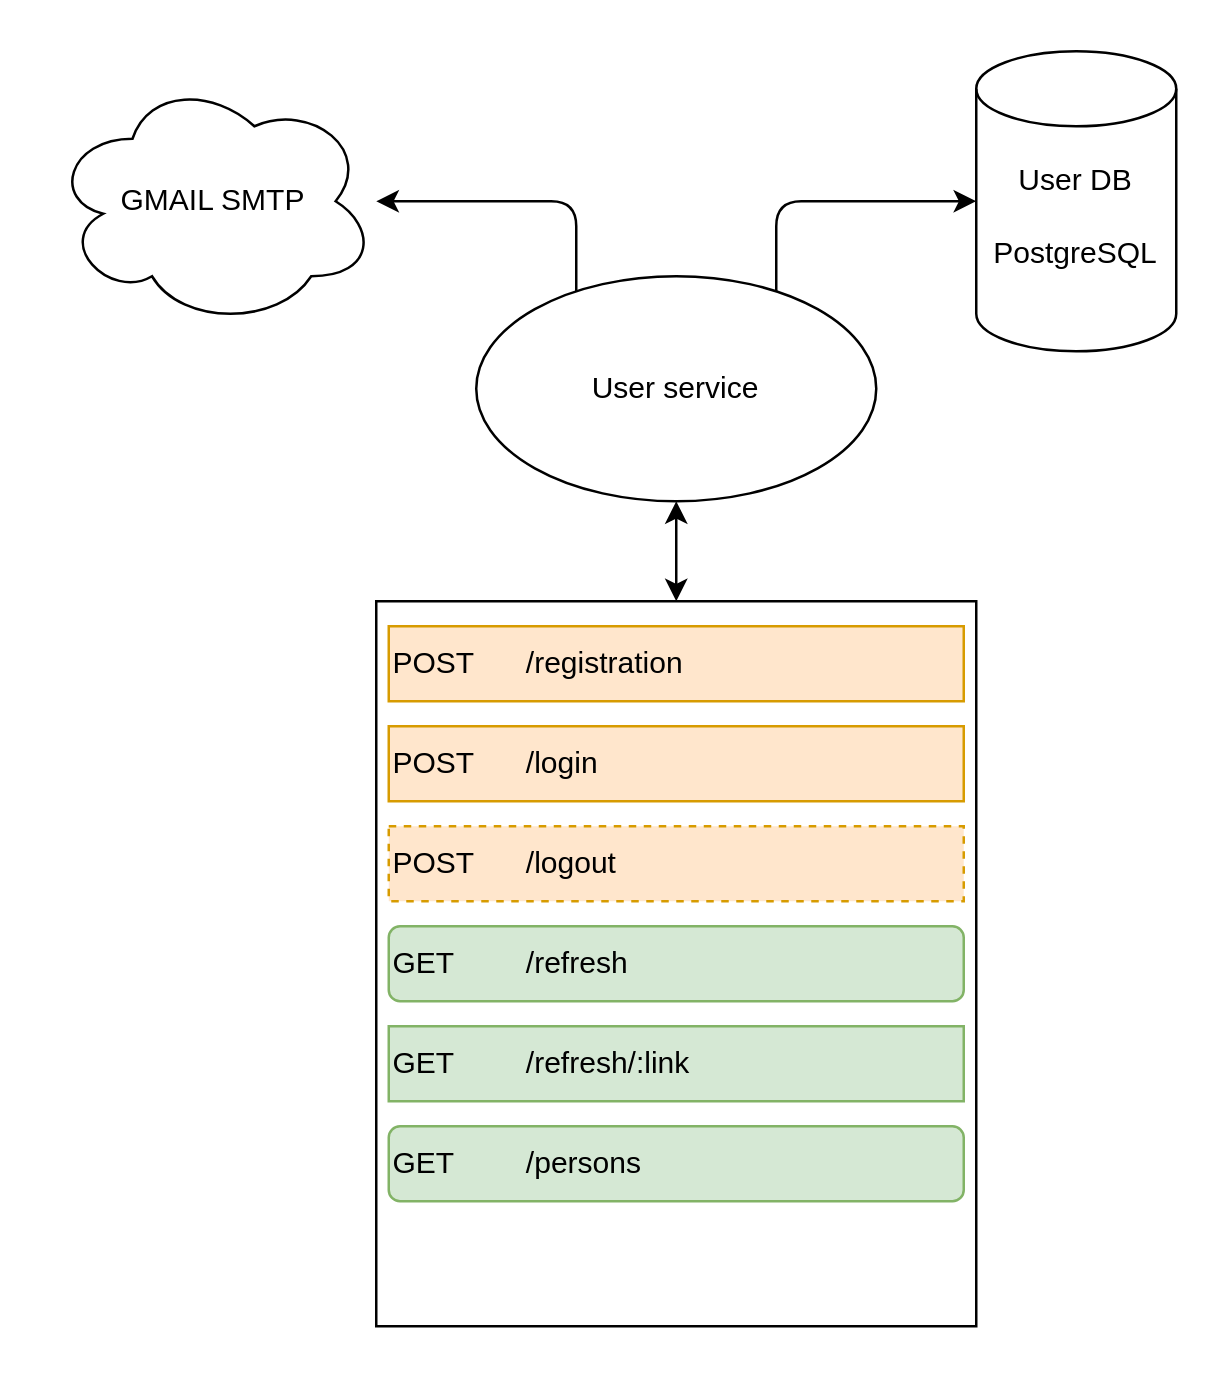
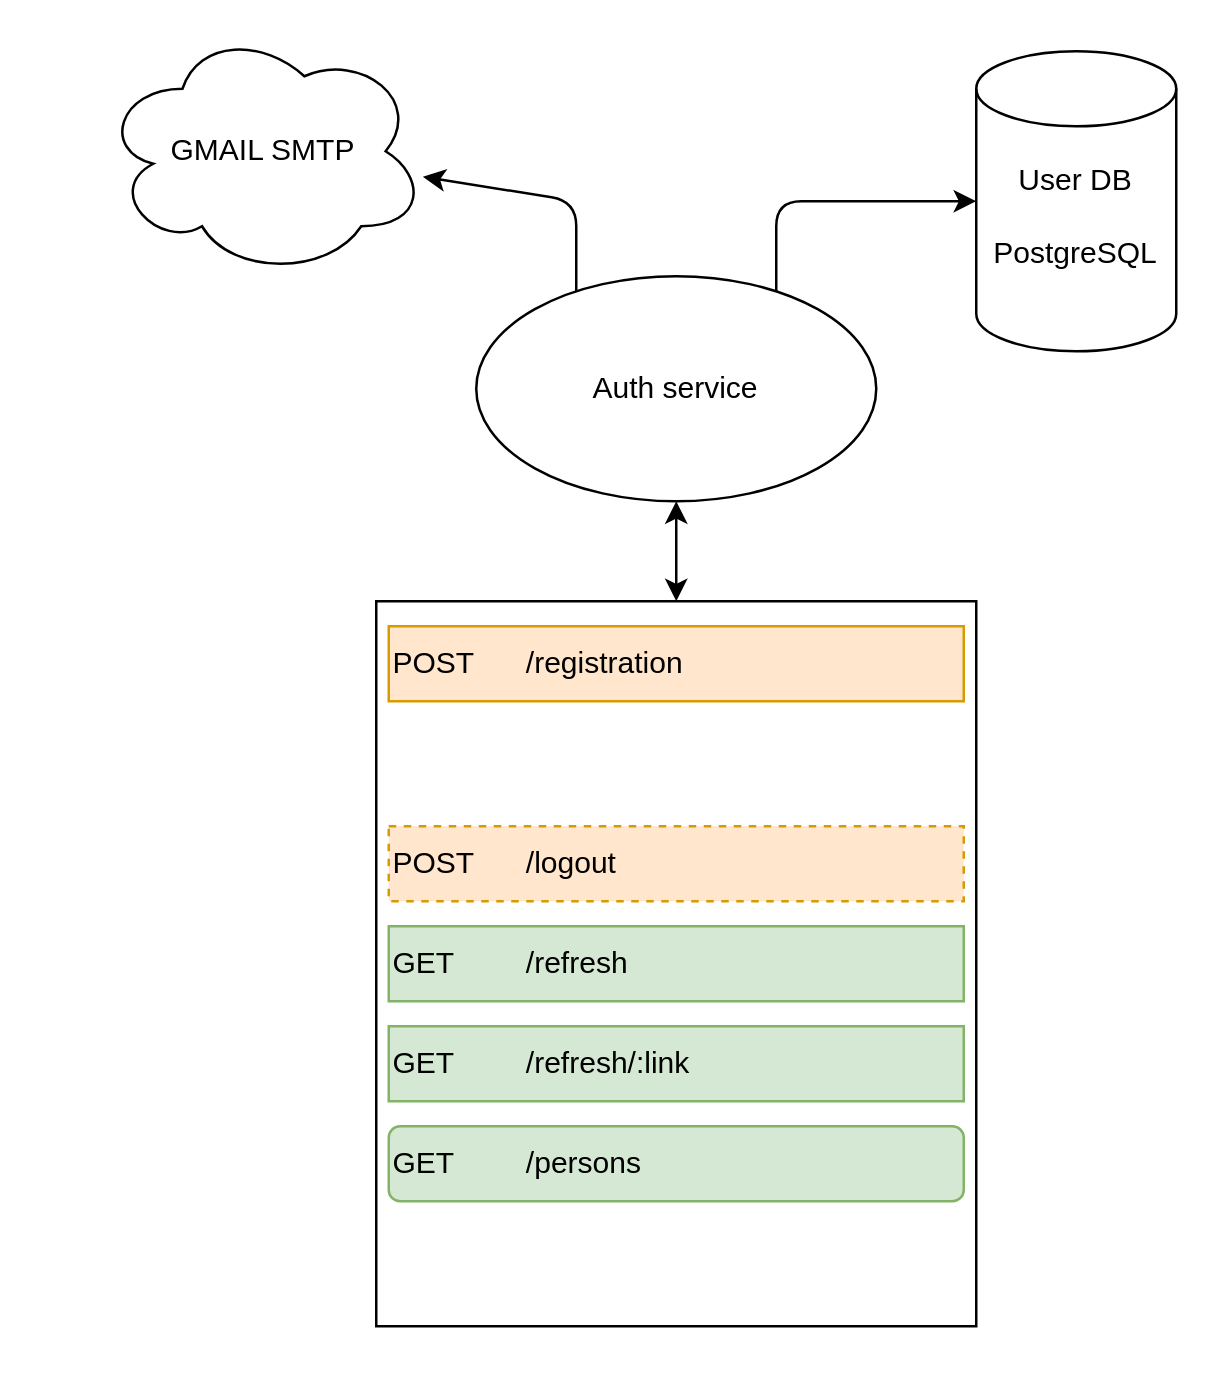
  <mxCell id="0" />
  <mxCell id="1" parent="0" />
  <mxCell id="2" value="" style="rounded=0;whiteSpace=wrap;html=1;" vertex="1" parent="1"><mxGeometry x="150" y="240" width="240" height="290" as="geometry" /></mxCell>
  <mxCell id="3" value="User DB&lt;br&gt;&lt;br&gt;PostgreSQL&lt;br&gt;&lt;div&gt;&lt;br&gt;&lt;/div&gt;" style="shape=cylinder3;whiteSpace=wrap;html=1;boundedLbl=1;backgroundOutline=1;size=15;" vertex="1" parent="1"><mxGeometry x="390" y="20" width="80" height="120" as="geometry" /></mxCell>
  <mxCell id="4" value="" style="endArrow=classic;html=1;entryX=0;entryY=0.5;entryDx=0;entryDy=0;entryPerimeter=0;" edge="1" parent="1" target="3"><mxGeometry width="50" height="50" relative="1" as="geometry"><mxPoint x="310" y="120" as="sourcePoint" /><mxPoint x="360" y="50" as="targetPoint" /><Array as="points"><mxPoint x="310" y="80" /></Array></mxGeometry></mxCell>
- <mxCell id="5" value="GMAIL SMTP" style="ellipse;shape=cloud;whiteSpace=wrap;html=1;" vertex="1" parent="1"><mxGeometry x="20" y="30" width="130" height="100" as="geometry" /></mxCell>
+ <mxCell id="5" value="GMAIL SMTP" style="ellipse;shape=cloud;whiteSpace=wrap;html=1;" vertex="1" parent="1"><mxGeometry x="40" y="10" width="130" height="100" as="geometry" /></mxCell>
  <mxCell id="6" value="" style="endArrow=classic;html=1;" edge="1" parent="1" target="5"><mxGeometry width="50" height="50" relative="1" as="geometry"><mxPoint x="230" y="120" as="sourcePoint" /><mxPoint x="160" y="50" as="targetPoint" /><Array as="points"><mxPoint x="230" y="80" /></Array></mxGeometry></mxCell>
- <mxCell id="7" value="User service" style="ellipse;whiteSpace=wrap;html=1;" vertex="1" parent="1"><mxGeometry x="190" y="110" width="160" height="90" as="geometry" /></mxCell>
- <mxCell id="8" value="POST&amp;nbsp;&lt;span style=&quot;white-space: pre;&quot;&gt;&#09;&lt;/span&gt;&lt;span style=&quot;background-color: transparent;&quot;&gt;/login&lt;/span&gt;" style="rounded=0;whiteSpace=wrap;html=1;fillColor=#ffe6cc;strokeColor=#d79b00;align=left;" vertex="1" parent="1"><mxGeometry x="155" y="290" width="230" height="30" as="geometry" /></mxCell>
+ <mxCell id="7" value="Auth service" style="ellipse;whiteSpace=wrap;html=1;" vertex="1" parent="1"><mxGeometry x="190" y="110" width="160" height="90" as="geometry" /></mxCell>
  <mxCell id="9" value="POST&amp;nbsp;&lt;span style=&quot;white-space: pre;&quot;&gt;&#09;&lt;/span&gt;&lt;span style=&quot;background-color: transparent;&quot;&gt;/logout&lt;/span&gt;" style="rounded=0;whiteSpace=wrap;html=1;fillColor=#ffe6cc;strokeColor=#d79b00;align=left;dashed=1;" vertex="1" parent="1"><mxGeometry x="155" y="330" width="230" height="30" as="geometry" /></mxCell>
- <mxCell id="10" value="GET&amp;nbsp;&lt;span style=&quot;white-space: pre;&quot;&gt;&#09;&lt;/span&gt;&lt;span style=&quot;background-color: transparent;&quot;&gt;/refresh&lt;/span&gt;" style="whiteSpace=wrap;html=1;fillColor=#d5e8d4;strokeColor=#82b366;align=left;rounded=1;" vertex="1" parent="1"><mxGeometry x="155" y="370" width="230" height="30" as="geometry" /></mxCell>
+ <mxCell id="10" value="GET&amp;nbsp;&lt;span style=&quot;white-space: pre;&quot;&gt;&#09;&lt;/span&gt;&lt;span style=&quot;background-color: transparent;&quot;&gt;/refresh&lt;/span&gt;" style="rounded=0;whiteSpace=wrap;html=1;fillColor=#d5e8d4;strokeColor=#82b366;align=left;" vertex="1" parent="1"><mxGeometry x="155" y="370" width="230" height="30" as="geometry" /></mxCell>
  <mxCell id="11" value="&lt;div&gt;GET&lt;span style=&quot;white-space: pre;&quot;&gt;&#09;&lt;/span&gt;&lt;span style=&quot;white-space: pre;&quot;&gt;&#09;&lt;/span&gt;&lt;span style=&quot;background-color: transparent;&quot;&gt;/refresh/:link&lt;/span&gt;&lt;/div&gt;" style="rounded=0;whiteSpace=wrap;html=1;fillColor=#d5e8d4;strokeColor=#82b366;align=left;" vertex="1" parent="1"><mxGeometry x="155" y="410" width="230" height="30" as="geometry" /></mxCell>
  <mxCell id="12" value="&lt;div&gt;GET&lt;span style=&quot;white-space: pre;&quot;&gt;&#09;&lt;/span&gt;&lt;span style=&quot;white-space: pre;&quot;&gt;&#09;&lt;/span&gt;&lt;span style=&quot;background-color: transparent;&quot;&gt;/persons&lt;/span&gt;&lt;/div&gt;" style="whiteSpace=wrap;html=1;fillColor=#d5e8d4;strokeColor=#82b366;align=left;rounded=1;" vertex="1" parent="1"><mxGeometry x="155" y="450" width="230" height="30" as="geometry" /></mxCell>
  <mxCell id="13" value="POST&lt;span style=&quot;white-space: pre;&quot;&gt;&#09;&lt;/span&gt;&lt;span style=&quot;background-color: transparent;&quot;&gt;/registration&lt;/span&gt;" style="rounded=0;whiteSpace=wrap;html=1;fillColor=#ffe6cc;strokeColor=#d79b00;align=left;" vertex="1" parent="1"><mxGeometry x="155" y="250" width="230" height="30" as="geometry" /></mxCell>
  <mxCell id="14" value="" style="endArrow=classic;startArrow=classic;html=1;entryX=0.5;entryY=1;entryDx=0;entryDy=0;" edge="1" parent="1" target="7"><mxGeometry width="50" height="50" relative="1" as="geometry"><mxPoint x="270" y="240" as="sourcePoint" /><mxPoint x="310" y="40" as="targetPoint" /><Array as="points"><mxPoint x="270" y="220" /></Array></mxGeometry></mxCell>
